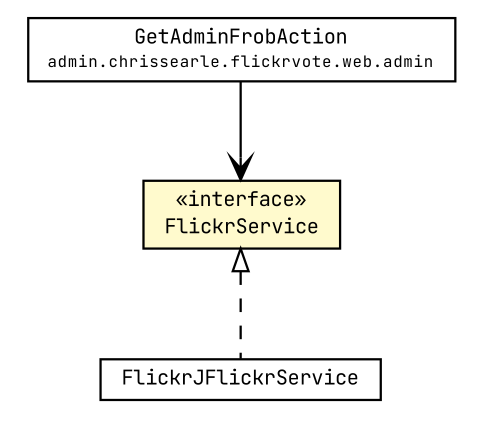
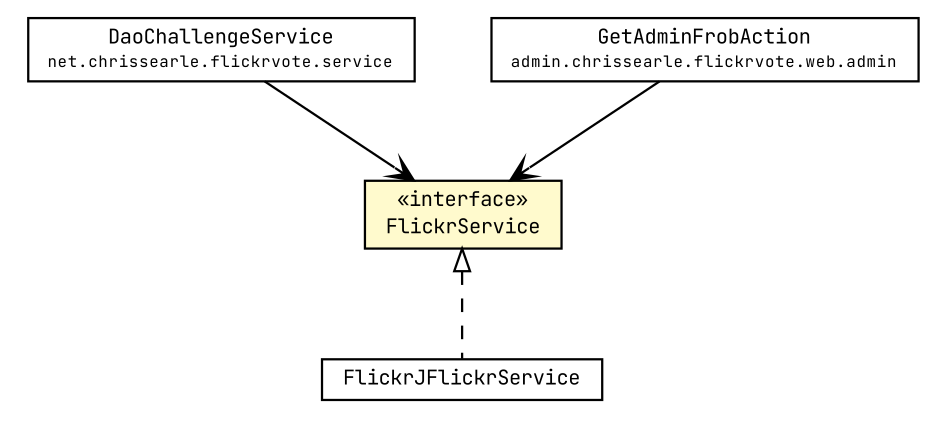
  digraph {
    fontname="JetBrains Mono"
    node [fontcolor=black fontname="JetBrains Mono" fontsize=9.0 shape=plaintext]
    edge [fontname="JetBrains Mono" fontsize=10.0 headport=p labelfontname=Helvetica labelfontsize=10 tailport=p arrowhead=open color=black fontcolor=black]
    n1 [label=<<table border="0" cellborder="1" cellspacing="0" cellpadding="2" port="p" bgcolor="lemonChiffon" href="./FlickrService.html"> 		<tr><td><table border="0" cellspacing="0" cellpadding="1"> 			<tr><td> &laquo;interface&raquo; </td></tr> 			<tr><td> FlickrService </td></tr> 		</table></td></tr> 		</table>>]
    n2 [label=<<table border="0" cellborder="1" cellspacing="0" cellpadding="2" port="p" href="./FlickrJFlickrService.html"> 		<tr><td><table border="0" cellspacing="0" cellpadding="1"> 			<tr><td> FlickrJFlickrService </td></tr> 		</table></td></tr> 		</table>>]
+   n3 [label=<<table border="0" cellborder="1" cellspacing="0" cellpadding="2" port="p" href="../service/DaoChallengeService.html"> 		<tr><td><table border="0" cellspacing="0" cellpadding="1"> 			<tr><td> DaoChallengeService </td></tr> 			<tr><td><font point-size="7.0"> net.chrissearle.flickrvote.service </font></td></tr> 		</table></td></tr> 		</table>>]
    n4 [label=<<table border="0" cellborder="1" cellspacing="0" cellpadding="2" port="p" href="../web/admin/GetAdminFrobAction.html"> 		<tr><td><table border="0" cellspacing="0" cellpadding="1"> 			<tr><td> GetAdminFrobAction </td></tr> 			<tr><td><font point-size="7.0"> admin.chrissearle.flickrvote.web.admin </font></td></tr> 		</table></td></tr> 		</table>>]
    n1 -> n2 [arrowtail=empty dir=back fontsize=10 style=dashed arrowhead="" color="" fontcolor=""]
+   n3 -> n1
    n4 -> n1
  }
